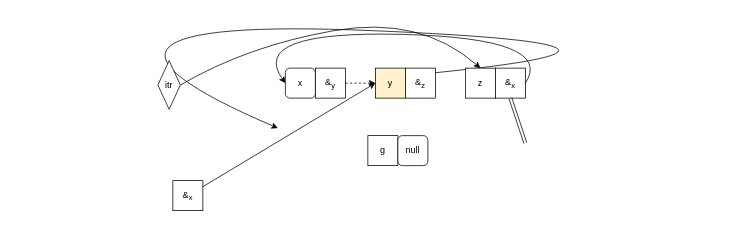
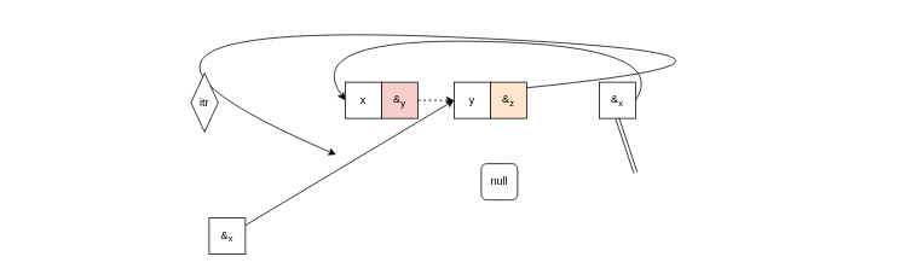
  <mxCell id="0" />
  <mxCell id="1" parent="0" />
  <mxCell id="2" value="" style="curved=1;endArrow=classic;html=1;exitX=1;exitY=0.5;exitDx=0;exitDy=0;entryX=0;entryY=0.5;entryDx=0;entryDy=0;" edge="1" parent="1"><mxGeometry width="50" height="50" relative="1" as="geometry"><mxPoint x="540" y="100" as="sourcePoint" /><mxPoint x="370" y="170" as="targetPoint" /><Array as="points"><mxPoint x="970" y="60" /><mxPoint x="20" y="20" /></Array></mxGeometry></mxCell>
  <mxCell id="3" value="" style="group" vertex="1" connectable="0" parent="1"><mxGeometry x="380" y="90" width="80" height="40" as="geometry" /></mxCell>
- <mxCell id="4" value="x" style="whiteSpace=wrap;html=1;aspect=fixed;rounded=1;" vertex="1" parent="3"><mxGeometry width="40" height="40" as="geometry" /></mxCell>
- <mxCell id="5" value="&amp;amp;&lt;sub&gt;y&lt;/sub&gt;" style="whiteSpace=wrap;html=1;aspect=fixed;" vertex="1" parent="3"><mxGeometry x="40" width="40" height="40" as="geometry" /></mxCell>
+ <mxCell id="4" value="x" style="whiteSpace=wrap;html=1;aspect=fixed;" vertex="1" parent="3"><mxGeometry width="40" height="40" as="geometry" /></mxCell>
+ <mxCell id="5" value="&amp;amp;&lt;sub&gt;y&lt;/sub&gt;" style="whiteSpace=wrap;html=1;aspect=fixed;fillColor=#f8cecc;" vertex="1" parent="3"><mxGeometry x="40" width="40" height="40" as="geometry" /></mxCell>
  <mxCell id="6" value="" style="group" vertex="1" connectable="0" parent="1"><mxGeometry x="500" y="90" width="80" height="40" as="geometry" /></mxCell>
- <mxCell id="7" value="y" style="whiteSpace=wrap;html=1;aspect=fixed;fillColor=#fff2cc;" vertex="1" parent="6"><mxGeometry width="40" height="40" as="geometry" /></mxCell>
- <mxCell id="8" value="&amp;amp;&lt;sub&gt;z&lt;/sub&gt;" style="whiteSpace=wrap;html=1;aspect=fixed;" vertex="1" parent="6"><mxGeometry x="40" width="40" height="40" as="geometry" /></mxCell>
+ <mxCell id="7" value="y" style="whiteSpace=wrap;html=1;aspect=fixed;" vertex="1" parent="6"><mxGeometry width="40" height="40" as="geometry" /></mxCell>
+ <mxCell id="8" value="&amp;amp;&lt;sub&gt;z&lt;/sub&gt;" style="whiteSpace=wrap;html=1;aspect=fixed;fillColor=#ffe6cc;" vertex="1" parent="6"><mxGeometry x="40" width="40" height="40" as="geometry" /></mxCell>
  <mxCell id="9" style="edgeStyle=none;html=1;entryX=0;entryY=0.5;entryDx=0;entryDy=0;dashed=1;" edge="1" parent="1" source="5" target="7"><mxGeometry relative="1" as="geometry" /></mxCell>
  <mxCell id="10" value="" style="group" vertex="1" connectable="0" parent="1"><mxGeometry x="620" y="90" width="80" height="40" as="geometry" /></mxCell>
- <mxCell id="11" value="z" style="whiteSpace=wrap;html=1;aspect=fixed;" vertex="1" parent="10"><mxGeometry width="40" height="40" as="geometry" /></mxCell>
  <mxCell id="12" value="&amp;amp;&lt;sub&gt;x&lt;/sub&gt;" style="whiteSpace=wrap;html=1;aspect=fixed;" vertex="1" parent="10"><mxGeometry x="40" width="40" height="40" as="geometry" /></mxCell>
  <mxCell id="13" value="" style="curved=1;endArrow=classic;html=1;exitX=1;exitY=0.5;exitDx=0;exitDy=0;entryX=0;entryY=0.5;entryDx=0;entryDy=0;" edge="1" parent="1" source="12" target="4"><mxGeometry width="50" height="50" relative="1" as="geometry"><mxPoint x="570" y="100" as="sourcePoint" /><mxPoint x="360" y="200" as="targetPoint" /><Array as="points"><mxPoint x="740" y="50" /><mxPoint x="330" y="40" /></Array></mxGeometry></mxCell>
  <mxCell id="14" value="" style="group" vertex="1" connectable="0" parent="1"><mxGeometry x="490" y="180" width="80" height="40" as="geometry" /></mxCell>
- <mxCell id="15" value="g" style="whiteSpace=wrap;html=1;aspect=fixed;" vertex="1" parent="14"><mxGeometry width="40" height="40" as="geometry" /></mxCell>
  <mxCell id="16" value="null" style="whiteSpace=wrap;html=1;aspect=fixed;rounded=1;" vertex="1" parent="14"><mxGeometry x="40" width="40" height="40" as="geometry" /></mxCell>
  <mxCell id="17" value="itr" style="rhombus;whiteSpace=wrap;html=1;" vertex="1" parent="1"><mxGeometry x="210" y="80" width="30" height="65" as="geometry" /></mxCell>
  <mxCell id="18" value="" style="shape=link;html=1;entryX=0.5;entryY=0;entryDx=0;entryDy=0;exitX=0.5;exitY=1;exitDx=0;exitDy=0;" edge="1" parent="1" source="12"><mxGeometry width="100" relative="1" as="geometry"><mxPoint x="630" y="140" as="sourcePoint" /><mxPoint x="700" y="190" as="targetPoint" /></mxGeometry></mxCell>
  <mxCell id="19" value="" style="group" vertex="1" connectable="0" parent="1"><mxGeometry x="190" y="240" width="80" height="40" as="geometry" /></mxCell>
  <mxCell id="20" value="&amp;amp;&lt;sub&gt;x&lt;/sub&gt;" style="whiteSpace=wrap;html=1;aspect=fixed;" vertex="1" parent="19"><mxGeometry x="40" width="40" height="40" as="geometry" /></mxCell>
- <mxCell id="21" value="" style="curved=1;endArrow=classic;html=1;exitX=1;exitY=0.5;exitDx=0;exitDy=0;entryX=0.5;entryY=0;entryDx=0;entryDy=0;" edge="1" parent="1" source="17" target="11"><mxGeometry width="50" height="50" relative="1" as="geometry"><mxPoint x="450" y="170" as="sourcePoint" /><mxPoint x="500" y="120" as="targetPoint" /><Array as="points"><mxPoint x="330" y="60" /><mxPoint x="560" y="20" /></Array></mxGeometry></mxCell>
  <mxCell id="22" style="edgeStyle=none;html=1;entryX=0;entryY=0.5;entryDx=0;entryDy=0;" edge="1" parent="1" source="20" target="7"><mxGeometry relative="1" as="geometry" /></mxCell>
